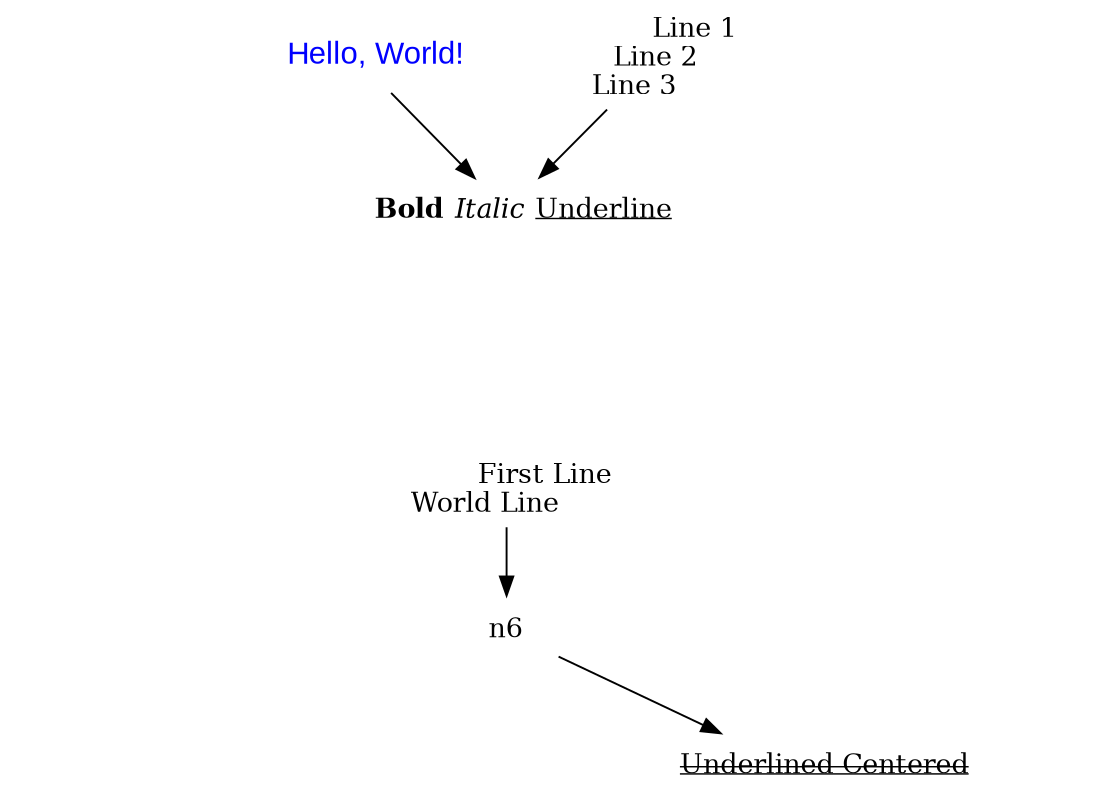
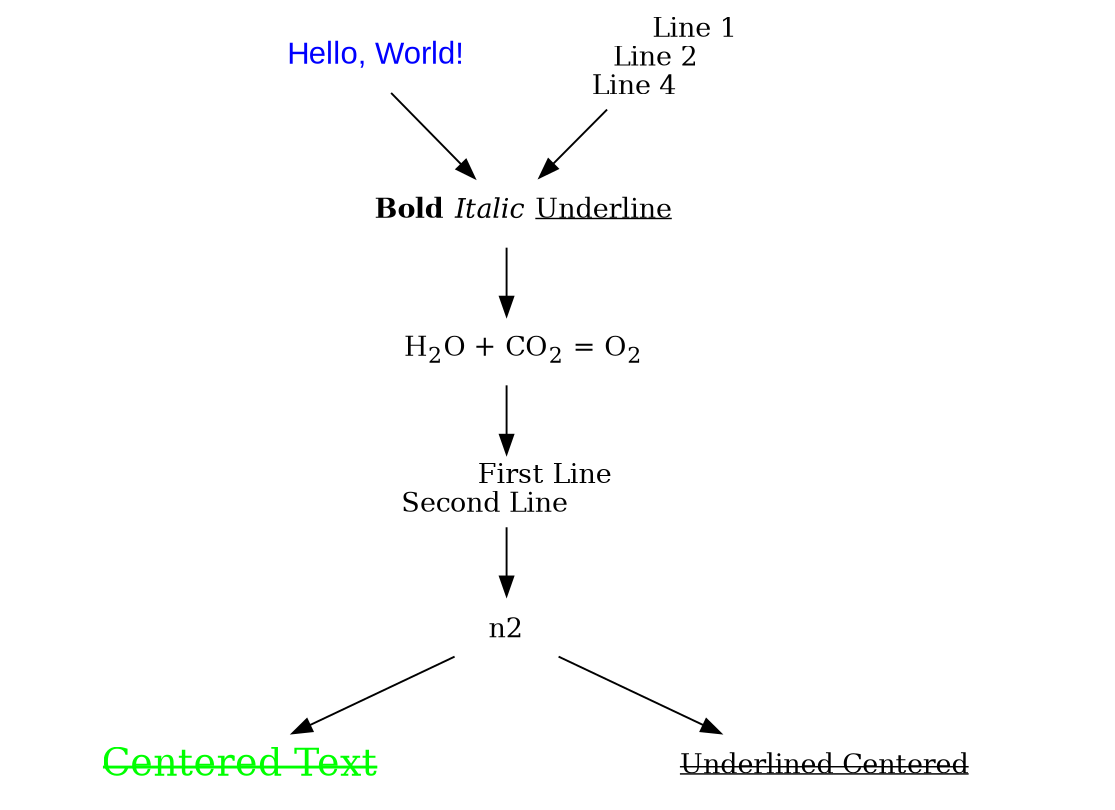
  digraph {
    node [shape=plaintext]
    n1 [label=<         <FONT POINT-SIZE="16" COLOR="blue" FACE="Arial">Hello, World!</FONT>     >]
    n3 [label=<         <B>Bold</B> <I>Italic</I> <U>Underline</U>     >]
-   n2 [label=<         Line 1<BR/>Line 2<BR/>Line 3     >]
-   n5 [label=<         First Line<BR/>World Line     >]
-   n6
+   n2 [label=<         Line 1<BR/>Line 2<BR/>Line 4     >]
+   n4 [label=<         H<SUB>2</SUB>O + CO<SUB>2</SUB> = O<SUB>2</SUB>     >]
+   n5 [label=<         First Line<BR/>Second Line     >]
+   n6 [label=n2]
+   n7 [label=<         <S><FONT COLOR="green" POINT-SIZE="20">Centered Text</FONT></S>     >]
    n8 [label=<         <S>             <U>Underlined Centered</U>         </S>     >]
    n1 -> n3
+   n3 -> n4
    n2 -> n3
+   n4 -> n5
    n5 -> n6
+   n6 -> n7
    n6 -> n8
  }
